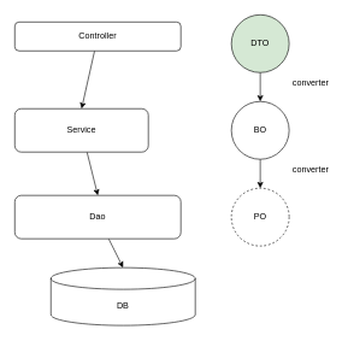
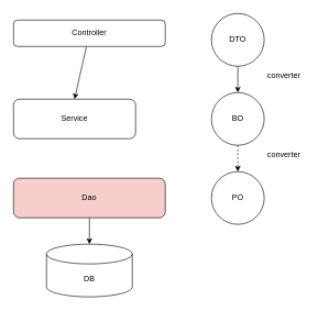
  <mxCell id="0" />
  <mxCell id="1" parent="0" />
  <mxCell id="2" style="edgeStyle=none;html=1;entryX=0.5;entryY=0;entryDx=0;entryDy=0;" edge="1" parent="1" source="3" target="5"><mxGeometry relative="1" as="geometry" /></mxCell>
  <mxCell id="3" value="Controller" style="rounded=1;whiteSpace=wrap;html=1;" vertex="1" parent="1"><mxGeometry x="20" y="30" width="230" height="40" as="geometry" /></mxCell>
- <mxCell id="4" style="edgeStyle=none;html=1;entryX=0.5;entryY=0;entryDx=0;entryDy=0;" edge="1" parent="1" source="5" target="7"><mxGeometry relative="1" as="geometry" /></mxCell>
  <mxCell id="5" value="Service" style="rounded=1;whiteSpace=wrap;html=1;" vertex="1" parent="1"><mxGeometry x="20" y="150" width="185" height="60" as="geometry" /></mxCell>
  <mxCell id="6" style="edgeStyle=none;html=1;entryX=0.5;entryY=0;entryDx=0;entryDy=0;entryPerimeter=0;" edge="1" parent="1" source="7" target="8"><mxGeometry relative="1" as="geometry" /></mxCell>
- <mxCell id="7" value="Dao" style="rounded=1;whiteSpace=wrap;html=1;" vertex="1" parent="1"><mxGeometry x="20" y="270" width="230" height="60" as="geometry" /></mxCell>
- <mxCell id="8" value="DB" style="shape=cylinder3;whiteSpace=wrap;html=1;boundedLbl=1;backgroundOutline=1;size=15;" vertex="1" parent="1"><mxGeometry x="70" y="370" width="200" height="80" as="geometry" /></mxCell>
+ <mxCell id="7" value="Dao" style="rounded=1;whiteSpace=wrap;html=1;fillColor=#f8cecc;" vertex="1" parent="1"><mxGeometry x="20" y="270" width="230" height="60" as="geometry" /></mxCell>
+ <mxCell id="8" value="DB" style="shape=cylinder3;whiteSpace=wrap;html=1;boundedLbl=1;backgroundOutline=1;size=15;" vertex="1" parent="1"><mxGeometry x="70" y="370" width="130" height="80" as="geometry" /></mxCell>
  <mxCell id="9" style="edgeStyle=none;html=1;" edge="1" parent="1" source="10" target="12"><mxGeometry relative="1" as="geometry" /></mxCell>
- <mxCell id="10" value="DTO" style="ellipse;whiteSpace=wrap;html=1;aspect=fixed;fillColor=#d5e8d4;" vertex="1" parent="1"><mxGeometry x="320" y="20" width="80" height="80" as="geometry" /></mxCell>
- <mxCell id="11" style="edgeStyle=none;html=1;entryX=0.5;entryY=0;entryDx=0;entryDy=0;" edge="1" parent="1" source="12" target="13"><mxGeometry relative="1" as="geometry" /></mxCell>
+ <mxCell id="10" value="DTO" style="ellipse;whiteSpace=wrap;html=1;aspect=fixed;" vertex="1" parent="1"><mxGeometry x="320" y="20" width="80" height="80" as="geometry" /></mxCell>
+ <mxCell id="11" style="edgeStyle=none;html=1;entryX=0.5;entryY=0;entryDx=0;entryDy=0;dashed=1;" edge="1" parent="1" source="12" target="13"><mxGeometry relative="1" as="geometry" /></mxCell>
  <mxCell id="12" value="BO" style="ellipse;whiteSpace=wrap;html=1;aspect=fixed;" vertex="1" parent="1"><mxGeometry x="320" y="140" width="80" height="80" as="geometry" /></mxCell>
- <mxCell id="13" value="PO" style="ellipse;whiteSpace=wrap;html=1;aspect=fixed;dashed=1;" vertex="1" parent="1"><mxGeometry x="320" y="260" width="80" height="80" as="geometry" /></mxCell>
+ <mxCell id="13" value="PO" style="ellipse;whiteSpace=wrap;html=1;aspect=fixed;" vertex="1" parent="1"><mxGeometry x="320" y="260" width="80" height="80" as="geometry" /></mxCell>
  <mxCell id="14" value="converter" style="text;html=1;strokeColor=none;fillColor=none;align=center;verticalAlign=middle;whiteSpace=wrap;rounded=0;" vertex="1" parent="1"><mxGeometry x="400" y="100" width="60" height="30" as="geometry" /></mxCell>
  <mxCell id="15" value="converter" style="text;html=1;strokeColor=none;fillColor=none;align=center;verticalAlign=middle;whiteSpace=wrap;rounded=0;" vertex="1" parent="1"><mxGeometry x="400" y="220" width="60" height="30" as="geometry" /></mxCell>
